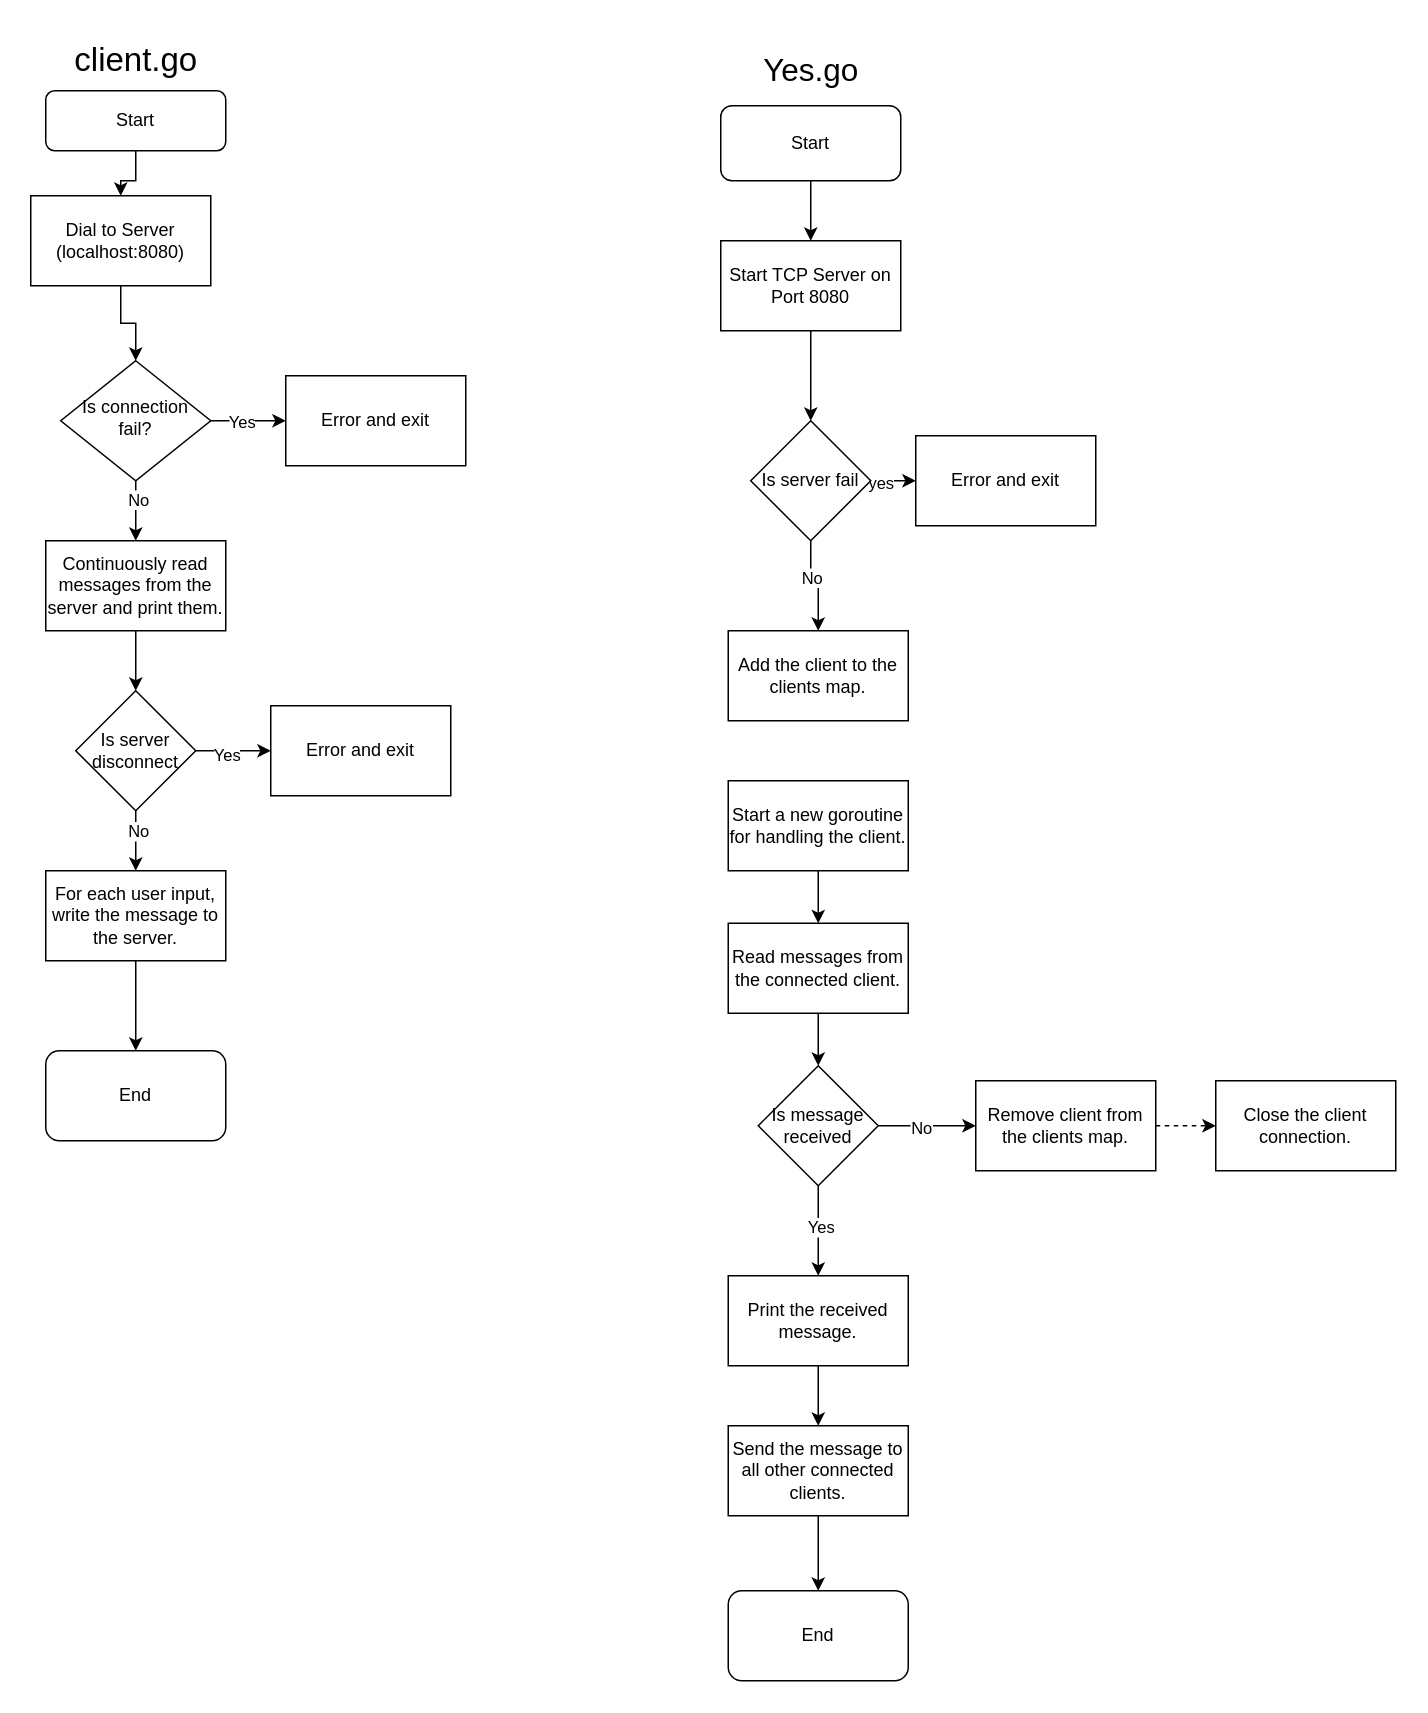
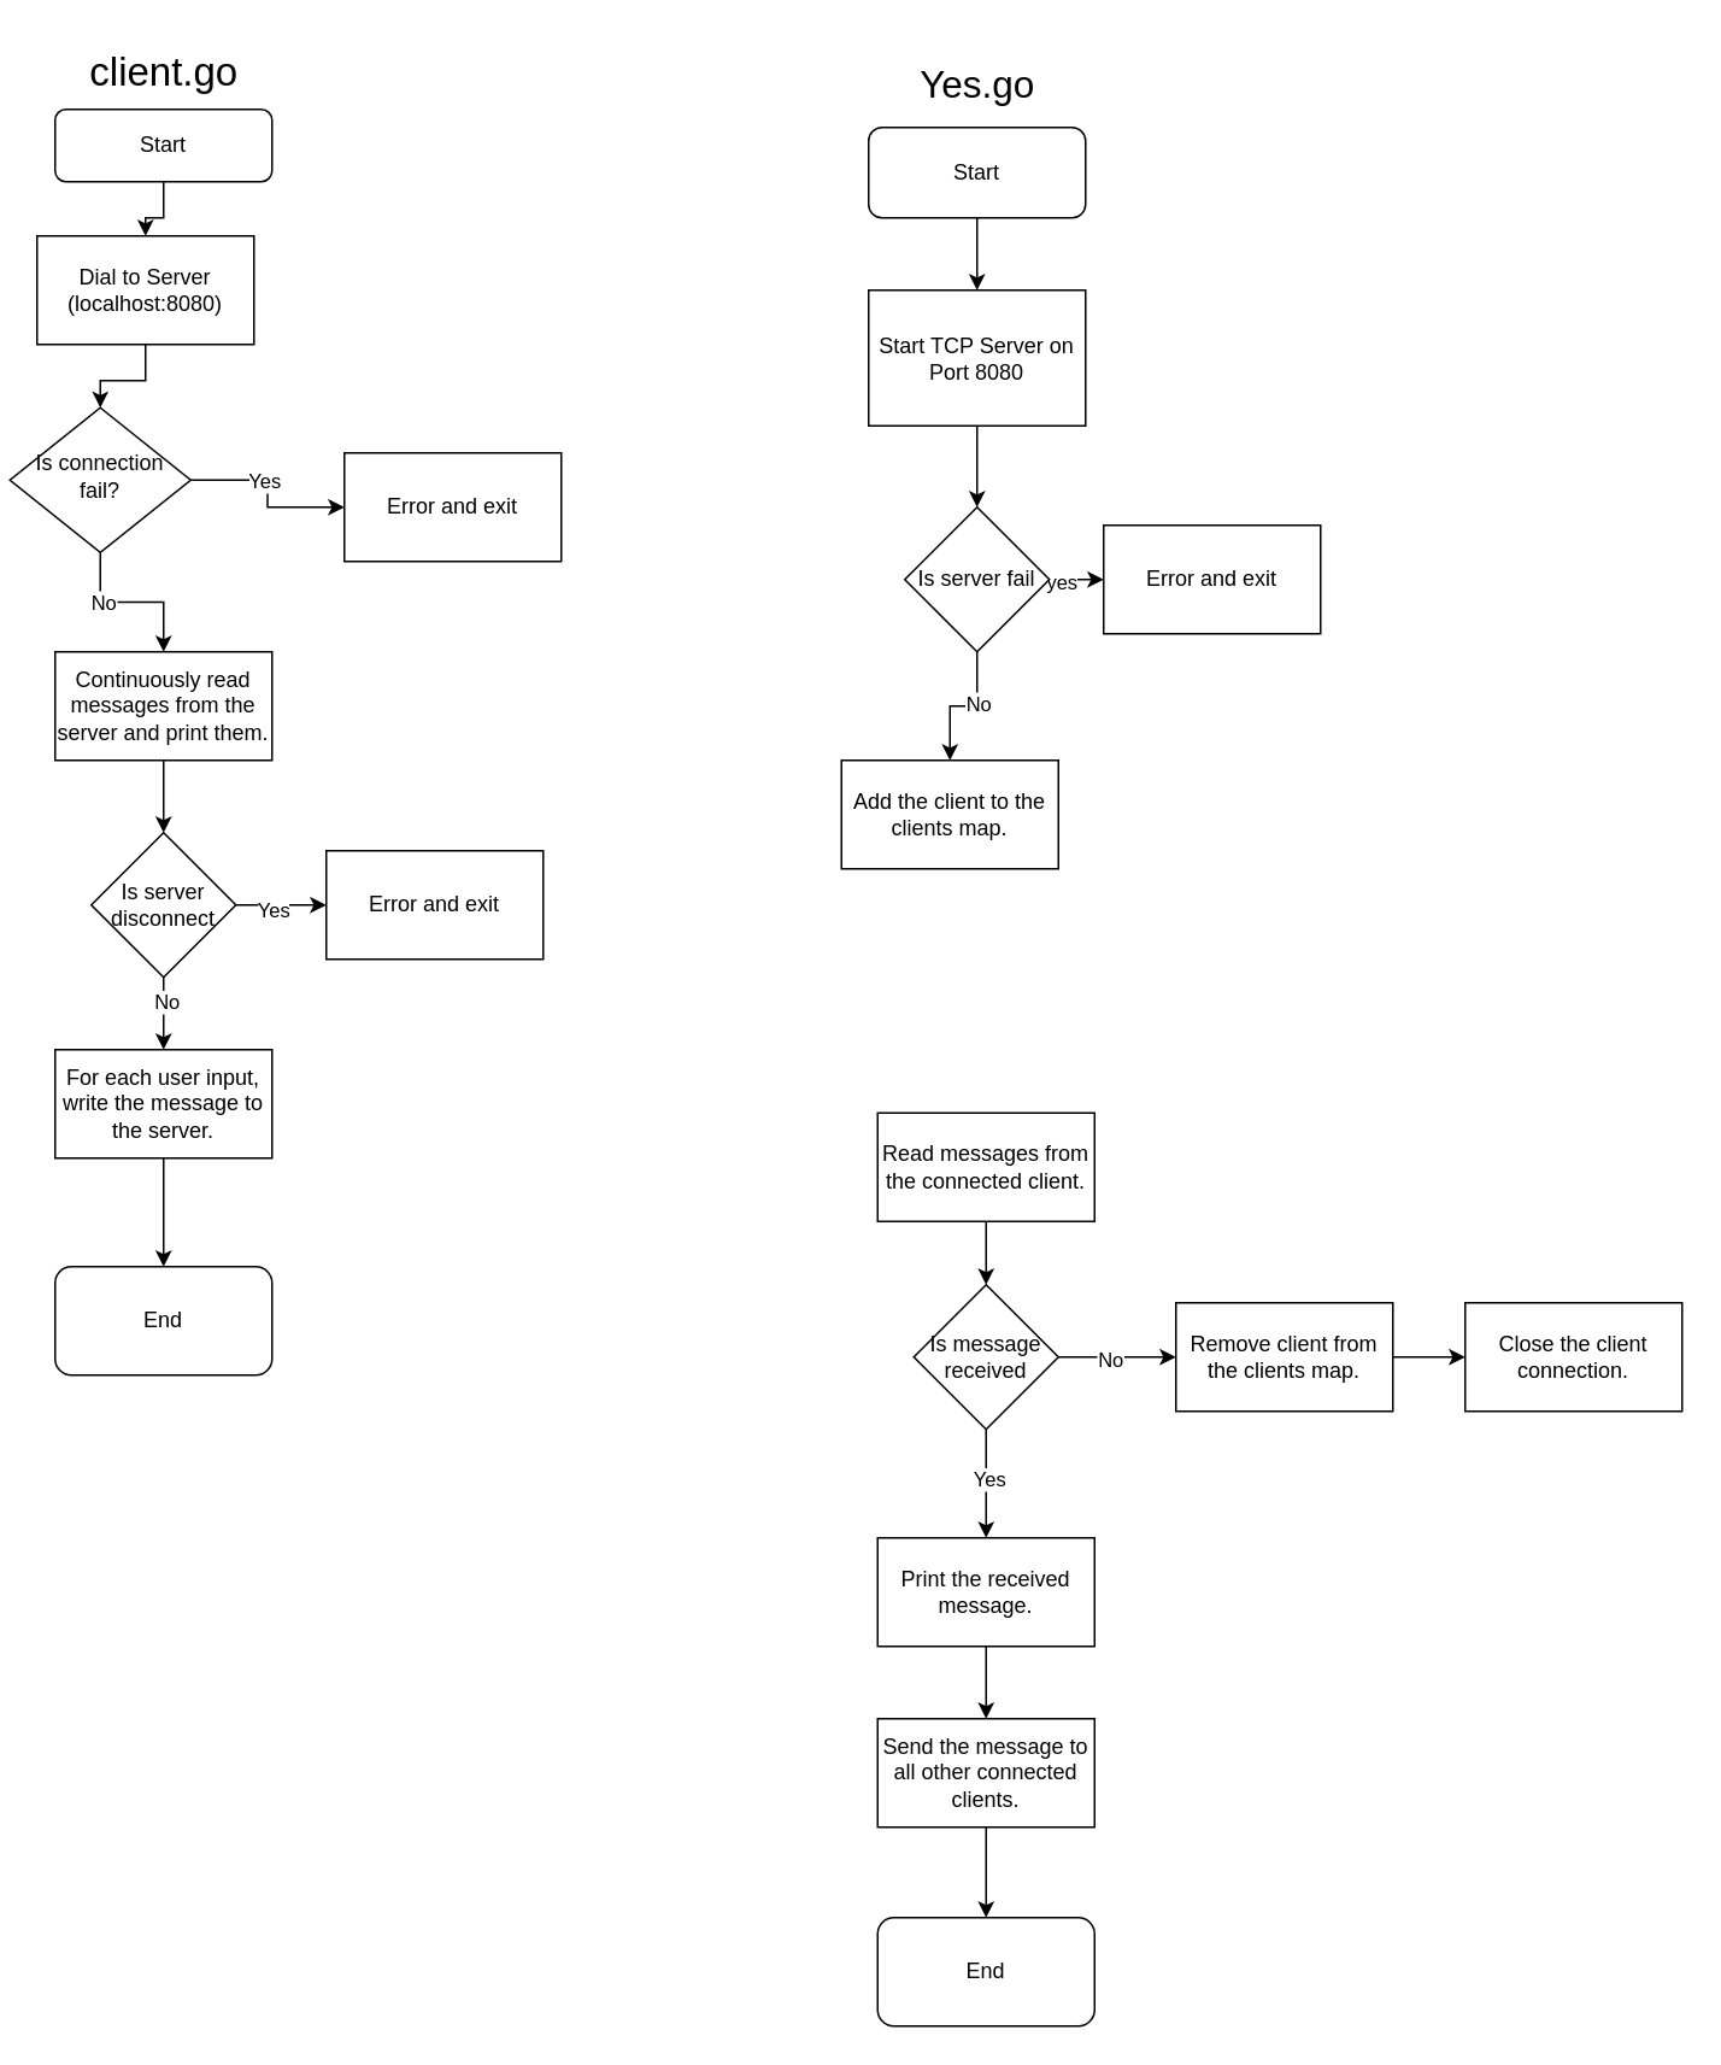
  <mxCell id="0" />
  <mxCell id="1" parent="0" />
  <mxCell id="2" value="" style="edgeStyle=orthogonalEdgeStyle;rounded=0;orthogonalLoop=1;jettySize=auto;html=1;" parent="1" source="3" target="10" edge="1"><mxGeometry relative="1" as="geometry" /></mxCell>
  <mxCell id="3" value="Start" style="rounded=1;whiteSpace=wrap;html=1;fontSize=12;glass=0;strokeWidth=1;shadow=0;" parent="1" vertex="1"><mxGeometry x="30" y="60" width="120" height="40" as="geometry" /></mxCell>
  <mxCell id="4" value="" style="edgeStyle=orthogonalEdgeStyle;rounded=0;orthogonalLoop=1;jettySize=auto;html=1;" parent="1" source="8" target="11" edge="1"><mxGeometry relative="1" as="geometry" /></mxCell>
  <mxCell id="5" value="Yes" style="edgeLabel;html=1;align=center;verticalAlign=middle;resizable=0;points=[];" parent="4" vertex="1" connectable="0"><mxGeometry x="-0.196" relative="1" as="geometry"><mxPoint as="offset" /></mxGeometry></mxCell>
  <mxCell id="6" value="" style="edgeStyle=orthogonalEdgeStyle;rounded=0;orthogonalLoop=1;jettySize=auto;html=1;" parent="1" source="8" target="13" edge="1"><mxGeometry relative="1" as="geometry" /></mxCell>
  <mxCell id="7" value="No" style="edgeLabel;html=1;align=center;verticalAlign=middle;resizable=0;points=[];" parent="6" vertex="1" connectable="0"><mxGeometry x="-0.409" y="1" relative="1" as="geometry"><mxPoint as="offset" /></mxGeometry></mxCell>
- <mxCell id="8" value="I&lt;span style=&quot;background-color: transparent; color: light-dark(rgb(0, 0, 0), rgb(255, 255, 255));&quot;&gt;s connection fail?&lt;/span&gt;" style="rhombus;whiteSpace=wrap;html=1;shadow=0;fontFamily=Helvetica;fontSize=12;align=center;strokeWidth=1;spacing=6;spacingTop=-4;" parent="1" vertex="1"><mxGeometry x="40" y="240" width="100" height="80" as="geometry" /></mxCell>
+ <mxCell id="8" value="I&lt;span style=&quot;background-color: transparent; color: light-dark(rgb(0, 0, 0), rgb(255, 255, 255));&quot;&gt;s connection fail?&lt;/span&gt;" style="rhombus;whiteSpace=wrap;html=1;shadow=0;fontFamily=Helvetica;fontSize=12;align=center;strokeWidth=1;spacing=6;spacingTop=-4;" parent="1" vertex="1"><mxGeometry x="5" y="225" width="100" height="80" as="geometry" /></mxCell>
  <mxCell id="9" value="" style="edgeStyle=orthogonalEdgeStyle;rounded=0;orthogonalLoop=1;jettySize=auto;html=1;" parent="1" source="10" target="8" edge="1"><mxGeometry relative="1" as="geometry" /></mxCell>
  <mxCell id="10" value="Dial to Server (localhost:8080)" style="rounded=0;whiteSpace=wrap;html=1;" parent="1" vertex="1"><mxGeometry x="20" y="130" width="120" height="60" as="geometry" /></mxCell>
  <mxCell id="11" value="Error and exit" style="rounded=0;whiteSpace=wrap;html=1;" parent="1" vertex="1"><mxGeometry x="190" y="250" width="120" height="60" as="geometry" /></mxCell>
  <mxCell id="12" value="" style="edgeStyle=orthogonalEdgeStyle;rounded=0;orthogonalLoop=1;jettySize=auto;html=1;" parent="1" source="13" target="18" edge="1"><mxGeometry relative="1" as="geometry" /></mxCell>
  <mxCell id="13" value="Continuously read messages from the server and print them." style="rounded=0;whiteSpace=wrap;html=1;" parent="1" vertex="1"><mxGeometry x="30" y="360" width="120" height="60" as="geometry" /></mxCell>
  <mxCell id="14" value="" style="edgeStyle=orthogonalEdgeStyle;rounded=0;orthogonalLoop=1;jettySize=auto;html=1;" edge="1" parent="1" source="18" target="31"><mxGeometry relative="1" as="geometry" /></mxCell>
  <mxCell id="15" value="Yes" style="edgeLabel;html=1;align=center;verticalAlign=middle;resizable=0;points=[];" vertex="1" connectable="0" parent="14"><mxGeometry x="-0.2" y="-2" relative="1" as="geometry"><mxPoint as="offset" /></mxGeometry></mxCell>
  <mxCell id="16" value="" style="edgeStyle=orthogonalEdgeStyle;rounded=0;orthogonalLoop=1;jettySize=auto;html=1;" edge="1" parent="1" source="18" target="33"><mxGeometry relative="1" as="geometry" /></mxCell>
  <mxCell id="17" value="No" style="edgeLabel;html=1;align=center;verticalAlign=middle;resizable=0;points=[];" vertex="1" connectable="0" parent="16"><mxGeometry x="-0.36" y="1" relative="1" as="geometry"><mxPoint as="offset" /></mxGeometry></mxCell>
  <mxCell id="18" value="Is server disconnect" style="rhombus;whiteSpace=wrap;html=1;" parent="1" vertex="1"><mxGeometry x="50" y="460" width="80" height="80" as="geometry" /></mxCell>
  <mxCell id="19" value="&lt;font style=&quot;font-size: 22px;&quot;&gt;client.go&lt;/font&gt;" style="text;html=1;align=center;verticalAlign=middle;resizable=0;points=[];autosize=1;strokeColor=none;fillColor=none;" parent="1" vertex="1"><mxGeometry x="35" y="20" width="110" height="40" as="geometry" /></mxCell>
  <mxCell id="20" value="&lt;font style=&quot;font-size: 21px;&quot;&gt;Yes.go&lt;/font&gt;&lt;div&gt;&lt;br&gt;&lt;/div&gt;" style="text;html=1;align=center;verticalAlign=middle;resizable=0;points=[];autosize=1;strokeColor=none;fillColor=none;" vertex="1" parent="1"><mxGeometry x="485" y="28" width="110" height="50" as="geometry" /></mxCell>
  <mxCell id="21" value="" style="edgeStyle=orthogonalEdgeStyle;rounded=0;orthogonalLoop=1;jettySize=auto;html=1;" edge="1" parent="1" source="22" target="24"><mxGeometry relative="1" as="geometry" /></mxCell>
  <mxCell id="22" value="Start" style="rounded=1;whiteSpace=wrap;html=1;" vertex="1" parent="1"><mxGeometry x="480" y="70" width="120" height="50" as="geometry" /></mxCell>
  <mxCell id="23" value="" style="edgeStyle=orthogonalEdgeStyle;rounded=0;orthogonalLoop=1;jettySize=auto;html=1;" edge="1" parent="1" source="24" target="29"><mxGeometry relative="1" as="geometry" /></mxCell>
- <mxCell id="24" value="Start TCP Server on Port 8080" style="rounded=0;whiteSpace=wrap;html=1;" vertex="1" parent="1"><mxGeometry x="480" y="160" width="120" height="60" as="geometry" /></mxCell>
+ <mxCell id="24" value="Start TCP Server on Port 8080" style="rounded=0;whiteSpace=wrap;html=1;" vertex="1" parent="1"><mxGeometry x="480" y="160" width="120" height="75" as="geometry" /></mxCell>
  <mxCell id="25" value="" style="edgeStyle=orthogonalEdgeStyle;rounded=0;orthogonalLoop=1;jettySize=auto;html=1;" edge="1" parent="1" source="29" target="30"><mxGeometry relative="1" as="geometry" /></mxCell>
  <mxCell id="26" value="yes" style="edgeLabel;html=1;align=center;verticalAlign=middle;resizable=0;points=[];" vertex="1" connectable="0" parent="25"><mxGeometry x="-0.76" y="-1" relative="1" as="geometry"><mxPoint as="offset" /></mxGeometry></mxCell>
  <mxCell id="27" value="" style="edgeStyle=orthogonalEdgeStyle;rounded=0;orthogonalLoop=1;jettySize=auto;html=1;entryX=0.5;entryY=0;entryDx=0;entryDy=0;" edge="1" parent="1" source="29" target="35"><mxGeometry relative="1" as="geometry"><mxPoint x="555" y="410" as="targetPoint" /></mxGeometry></mxCell>
  <mxCell id="28" value="No" style="edgeLabel;html=1;align=center;verticalAlign=middle;resizable=0;points=[];" vertex="1" connectable="0" parent="27"><mxGeometry x="-0.26" relative="1" as="geometry"><mxPoint as="offset" /></mxGeometry></mxCell>
  <mxCell id="29" value="Is server fail" style="rhombus;whiteSpace=wrap;html=1;" vertex="1" parent="1"><mxGeometry x="500" y="280" width="80" height="80" as="geometry" /></mxCell>
  <mxCell id="30" value="Error and exit" style="rounded=0;whiteSpace=wrap;html=1;" vertex="1" parent="1"><mxGeometry x="610" y="290" width="120" height="60" as="geometry" /></mxCell>
  <mxCell id="31" value="Error and exit" style="rounded=0;whiteSpace=wrap;html=1;" vertex="1" parent="1"><mxGeometry x="180" y="470" width="120" height="60" as="geometry" /></mxCell>
  <mxCell id="32" value="" style="edgeStyle=orthogonalEdgeStyle;rounded=0;orthogonalLoop=1;jettySize=auto;html=1;" edge="1" parent="1" source="33" target="34"><mxGeometry relative="1" as="geometry" /></mxCell>
  <mxCell id="33" value="For each user input, write the message to the server." style="rounded=0;whiteSpace=wrap;html=1;" vertex="1" parent="1"><mxGeometry x="30" y="580" width="120" height="60" as="geometry" /></mxCell>
  <mxCell id="34" value="End" style="rounded=1;whiteSpace=wrap;html=1;" vertex="1" parent="1"><mxGeometry x="30" y="700" width="120" height="60" as="geometry" /></mxCell>
- <mxCell id="35" value="Add the client to the clients map." style="rounded=0;whiteSpace=wrap;html=1;" vertex="1" parent="1"><mxGeometry x="485" y="420" width="120" height="60" as="geometry" /></mxCell>
- <mxCell id="36" value="" style="edgeStyle=orthogonalEdgeStyle;rounded=0;orthogonalLoop=1;jettySize=auto;html=1;" edge="1" parent="1" source="37" target="39"><mxGeometry relative="1" as="geometry" /></mxCell>
- <mxCell id="37" value="Start a new goroutine for handling the client." style="rounded=0;whiteSpace=wrap;html=1;" vertex="1" parent="1"><mxGeometry x="485" y="520" width="120" height="60" as="geometry" /></mxCell>
+ <mxCell id="35" value="Add the client to the clients map." style="rounded=0;whiteSpace=wrap;html=1;" vertex="1" parent="1"><mxGeometry x="465" y="420" width="120" height="60" as="geometry" /></mxCell>
  <mxCell id="38" value="" style="edgeStyle=orthogonalEdgeStyle;rounded=0;orthogonalLoop=1;jettySize=auto;html=1;" edge="1" parent="1" source="39" target="44"><mxGeometry relative="1" as="geometry" /></mxCell>
  <mxCell id="39" value="Read messages from the connected client." style="rounded=0;whiteSpace=wrap;html=1;" vertex="1" parent="1"><mxGeometry x="485" y="615" width="120" height="60" as="geometry" /></mxCell>
  <mxCell id="40" value="" style="edgeStyle=orthogonalEdgeStyle;rounded=0;orthogonalLoop=1;jettySize=auto;html=1;" edge="1" parent="1" source="44" target="46"><mxGeometry relative="1" as="geometry" /></mxCell>
  <mxCell id="41" value="No" style="edgeLabel;html=1;align=center;verticalAlign=middle;resizable=0;points=[];" vertex="1" connectable="0" parent="40"><mxGeometry x="-0.145" y="-1" relative="1" as="geometry"><mxPoint as="offset" /></mxGeometry></mxCell>
  <mxCell id="42" value="" style="edgeStyle=orthogonalEdgeStyle;rounded=0;orthogonalLoop=1;jettySize=auto;html=1;" edge="1" parent="1" source="44" target="48"><mxGeometry relative="1" as="geometry" /></mxCell>
  <mxCell id="43" value="Yes" style="edgeLabel;html=1;align=center;verticalAlign=middle;resizable=0;points=[];" vertex="1" connectable="0" parent="42"><mxGeometry x="-0.113" y="1" relative="1" as="geometry"><mxPoint as="offset" /></mxGeometry></mxCell>
  <mxCell id="44" value="Is message received" style="rhombus;whiteSpace=wrap;html=1;" vertex="1" parent="1"><mxGeometry x="505" y="710" width="80" height="80" as="geometry" /></mxCell>
- <mxCell id="45" value="" style="edgeStyle=orthogonalEdgeStyle;rounded=0;orthogonalLoop=1;jettySize=auto;html=1;dashed=1;" edge="1" parent="1" source="46" target="52"><mxGeometry relative="1" as="geometry" /></mxCell>
+ <mxCell id="45" value="" style="edgeStyle=orthogonalEdgeStyle;rounded=0;orthogonalLoop=1;jettySize=auto;html=1;" edge="1" parent="1" source="46" target="52"><mxGeometry relative="1" as="geometry" /></mxCell>
  <mxCell id="46" value="Remove client from the clients map." style="rounded=0;whiteSpace=wrap;html=1;" vertex="1" parent="1"><mxGeometry x="650" y="720" width="120" height="60" as="geometry" /></mxCell>
  <mxCell id="47" value="" style="edgeStyle=orthogonalEdgeStyle;rounded=0;orthogonalLoop=1;jettySize=auto;html=1;" edge="1" parent="1" source="48" target="50"><mxGeometry relative="1" as="geometry" /></mxCell>
  <mxCell id="48" value="Print the received message." style="rounded=0;whiteSpace=wrap;html=1;" vertex="1" parent="1"><mxGeometry x="485" y="850" width="120" height="60" as="geometry" /></mxCell>
  <mxCell id="49" value="" style="edgeStyle=orthogonalEdgeStyle;rounded=0;orthogonalLoop=1;jettySize=auto;html=1;" edge="1" parent="1" source="50" target="51"><mxGeometry relative="1" as="geometry" /></mxCell>
  <mxCell id="50" value="Send the message to all other connected clients." style="rounded=0;whiteSpace=wrap;html=1;" vertex="1" parent="1"><mxGeometry x="485" y="950" width="120" height="60" as="geometry" /></mxCell>
  <mxCell id="51" value="End" style="rounded=1;whiteSpace=wrap;html=1;" vertex="1" parent="1"><mxGeometry x="485" y="1060" width="120" height="60" as="geometry" /></mxCell>
  <mxCell id="52" value="Close the client connection." style="rounded=0;whiteSpace=wrap;html=1;" vertex="1" parent="1"><mxGeometry x="810" y="720" width="120" height="60" as="geometry" /></mxCell>
